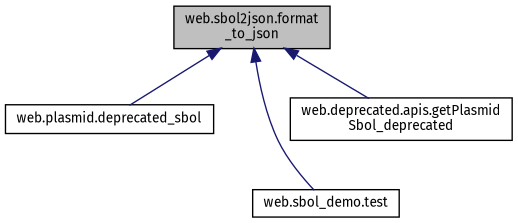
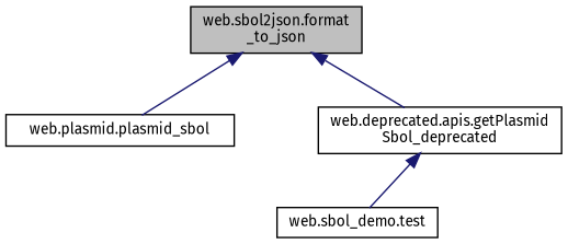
  digraph {
    fontname="Fira Sans"
    rankdir=TB
    node [color=black fillcolor=white fontname="Fira Sans" fontsize=10 shape=record style=filled]
    edge [color=midnightblue dir=back fontname="Fira Sans" fontsize=10 labelfontname=Helvetica labelfontsize=10 style=solid]
    n1 [fillcolor=grey75 fontcolor=black height=0.2 label="web.sbol2json.format\l_to_json" width=0.4]
-   n2 [height=0.2 label="web.plasmid.deprecated_sbol" width=0.4]
+   n2 [height=0.2 label="web.plasmid.plasmid_sbol" width=0.4]
    n3 [height=0.2 label="web.sbol_demo.test" width=0.4]
    n4 [height=0.2 label="web.deprecated.apis.getPlasmid\lSbol_deprecated" width=0.4]
    n1 -> n2
-   n1 -> n3
+   n4 -> n3
    n1 -> n4
  }
